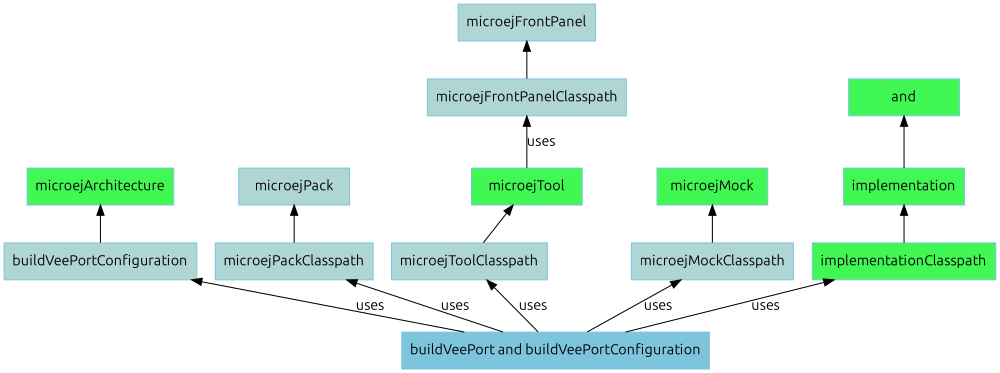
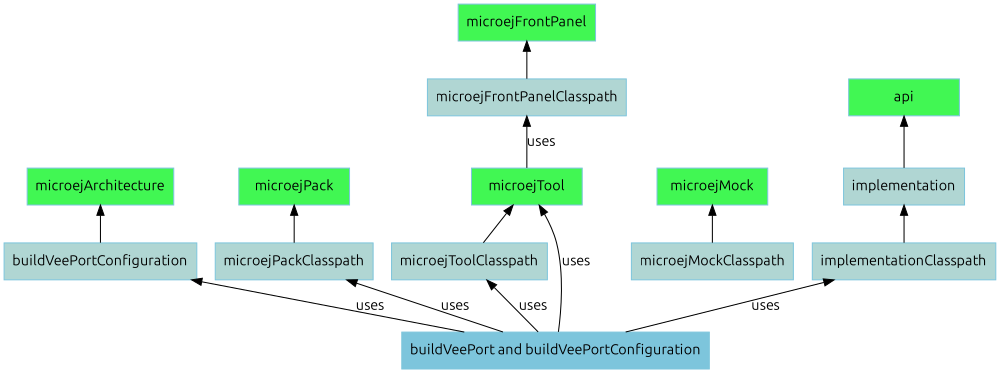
  digraph {
    fontname=Ubuntu
    rankdir=BT
    node [color="#7dc5dc" fillcolor="#41f753" fontname=Ubuntu shape=box style=filled]
    edge [fontname=Ubuntu]
    microejArchitecture [width=1.5]
-   microejPack [fillcolor="#b0d6d3" width=1.5]
+   microejPack [width=1.5]
    microejMock [width=1.5]
-   microejFrontPanel [fillcolor="#b0d6d3" width=1.5]
+   microejFrontPanel [width=1.5]
    microejTool [width=1.5]
    microejFrontPanelClasspath [fillcolor="#b0d6d3" width=1.5]
-   api [width=1.5 label=and]
-   implementation [width=1.5]
+   api [width=1.5]
+   implementation [fillcolor="#b0d6d3" width=1.5]
    n9 [fillcolor="#b0d6d3" label=buildVeePortConfiguration width=1.5]
    microejPackClasspath [fillcolor="#b0d6d3" width=1.5]
    microejMockClasspath [fillcolor="#b0d6d3" width=1.5]
    microejToolClasspath [fillcolor="#b0d6d3" width=1.5]
-   implementationClasspath [width=1.5]
+   implementationClasspath [fillcolor="#b0d6d3" width=1.5]
    "buildVeePort and buildVeePortConfiguration" [width=1.5 fillcolor=""]
    microejTool -> microejFrontPanelClasspath [label=uses]
    microejFrontPanelClasspath -> microejFrontPanel
    implementation -> api
    n9 -> microejArchitecture
    microejPackClasspath -> microejPack
    microejMockClasspath -> microejMock
    microejToolClasspath -> microejTool
    implementationClasspath -> implementation
    "buildVeePort and buildVeePortConfiguration" -> n9 [label=uses]
    "buildVeePort and buildVeePortConfiguration" -> microejPackClasspath [label=uses]
-   "buildVeePort and buildVeePortConfiguration" -> microejMockClasspath [label=uses]
+   "buildVeePort and buildVeePortConfiguration" -> microejTool [label=uses]
    "buildVeePort and buildVeePortConfiguration" -> microejToolClasspath [label=uses]
    "buildVeePort and buildVeePortConfiguration" -> implementationClasspath [label=uses]
  }
